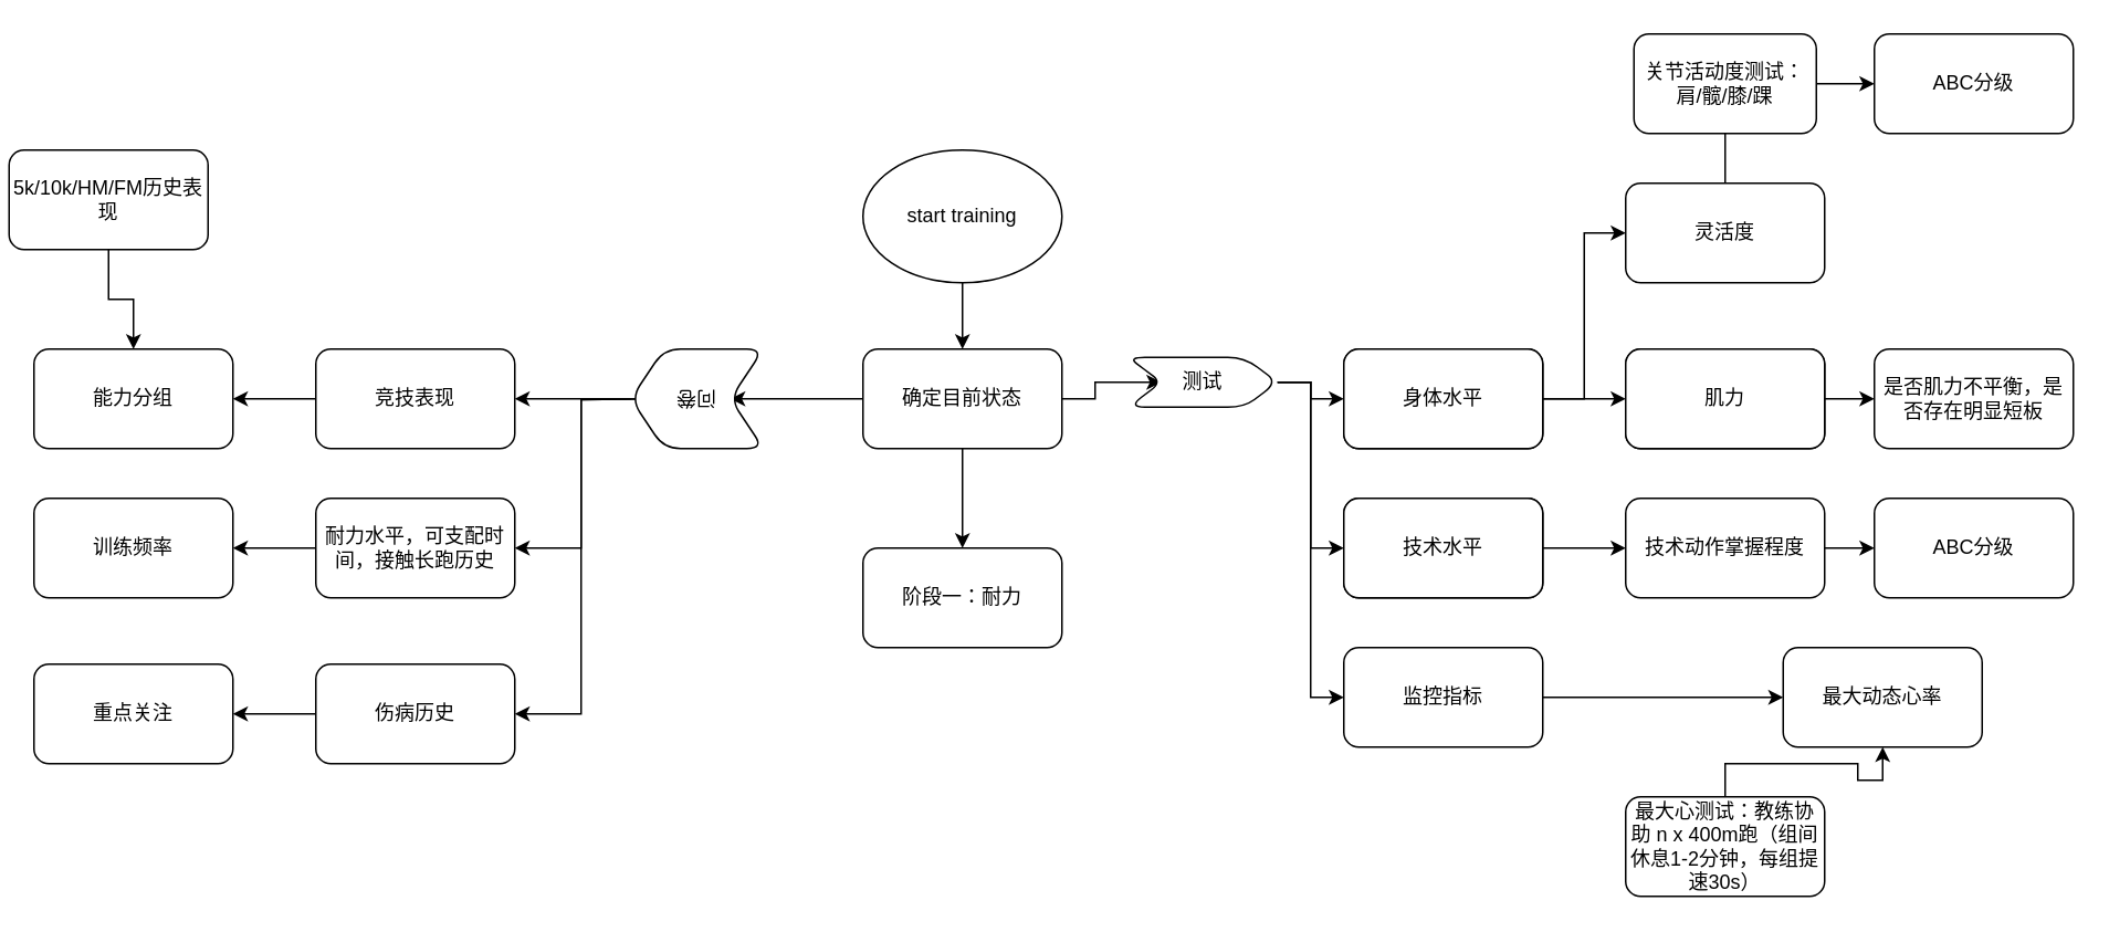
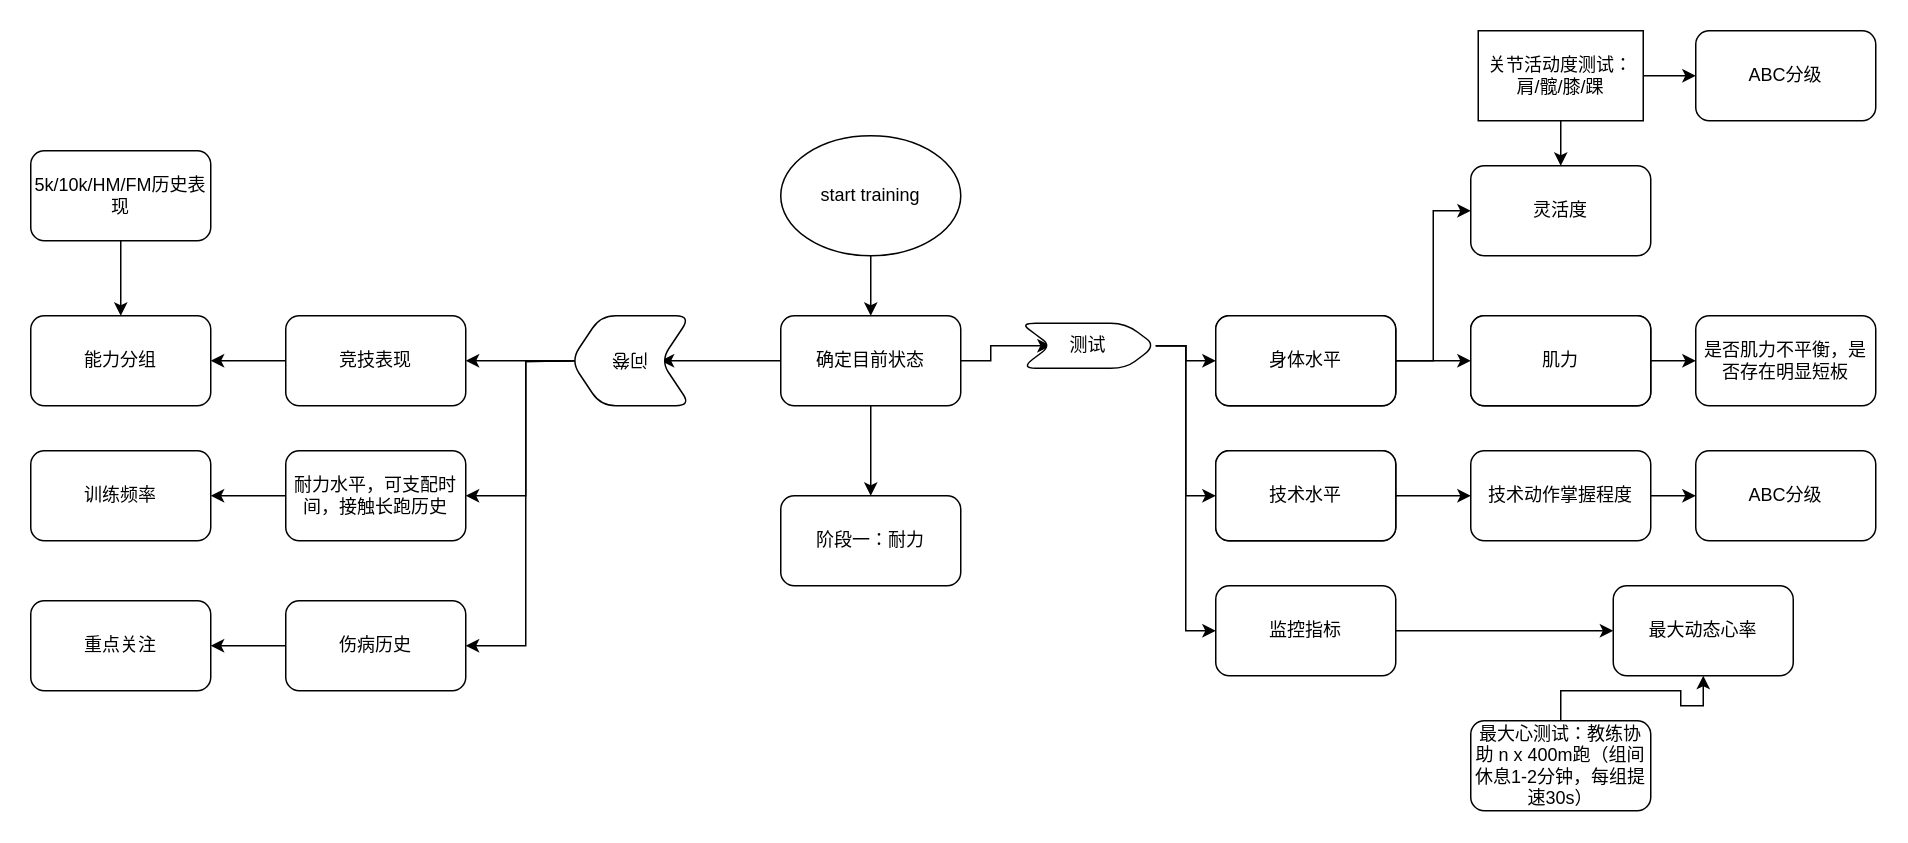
  <mxCell id="0" />
  <mxCell id="1" parent="0" />
  <mxCell id="2" value="" style="edgeStyle=orthogonalEdgeStyle;rounded=0;orthogonalLoop=1;jettySize=auto;html=1;" edge="1" parent="1" source="5" target="14"><mxGeometry relative="1" as="geometry" /></mxCell>
  <mxCell id="3" value="" style="edgeStyle=orthogonalEdgeStyle;rounded=0;orthogonalLoop=1;jettySize=auto;html=1;" edge="1" parent="1" source="5" target="36"><mxGeometry relative="1" as="geometry" /></mxCell>
  <mxCell id="4" value="" style="edgeStyle=orthogonalEdgeStyle;rounded=0;orthogonalLoop=1;jettySize=auto;html=1;" edge="1" parent="1" source="5" target="51"><mxGeometry relative="1" as="geometry" /></mxCell>
  <mxCell id="5" value="确定目前状态" style="rounded=1;whiteSpace=wrap;html=1;" vertex="1" parent="1"><mxGeometry x="520" y="210" width="120" height="60" as="geometry" /></mxCell>
  <mxCell id="6" value="" style="edgeStyle=orthogonalEdgeStyle;rounded=0;orthogonalLoop=1;jettySize=auto;html=1;" edge="1" parent="1" source="7" target="5"><mxGeometry relative="1" as="geometry" /></mxCell>
  <mxCell id="7" value="start training" style="ellipse;whiteSpace=wrap;html=1;" vertex="1" parent="1"><mxGeometry x="520" y="90" width="120" height="80" as="geometry" /></mxCell>
  <mxCell id="8" style="edgeStyle=orthogonalEdgeStyle;rounded=0;orthogonalLoop=1;jettySize=auto;html=1;entryX=1;entryY=0.5;entryDx=0;entryDy=0;" edge="1" parent="1" source="9" target="20"><mxGeometry relative="1" as="geometry" /></mxCell>
  <mxCell id="9" value="竞技表现" style="whiteSpace=wrap;html=1;rounded=1;" vertex="1" parent="1"><mxGeometry x="190" y="210" width="120" height="60" as="geometry" /></mxCell>
  <mxCell id="10" value="" style="edgeStyle=orthogonalEdgeStyle;rounded=0;orthogonalLoop=1;jettySize=auto;html=1;" edge="1" parent="1" source="11" target="12"><mxGeometry relative="1" as="geometry" /></mxCell>
  <mxCell id="11" value="身体水平" style="whiteSpace=wrap;html=1;rounded=1;" vertex="1" parent="1"><mxGeometry x="810" y="210" width="120" height="60" as="geometry" /></mxCell>
  <mxCell id="12" value="肌力" style="whiteSpace=wrap;html=1;rounded=1;" vertex="1" parent="1"><mxGeometry x="980" y="210" width="120" height="60" as="geometry" /></mxCell>
  <mxCell id="13" value="灵活度" style="whiteSpace=wrap;html=1;rounded=1;" vertex="1" parent="1"><mxGeometry x="980" y="110" width="120" height="60" as="geometry" /></mxCell>
  <mxCell id="14" value="阶段一：耐力" style="whiteSpace=wrap;html=1;rounded=1;" vertex="1" parent="1"><mxGeometry x="520" y="330" width="120" height="60" as="geometry" /></mxCell>
  <mxCell id="15" value="技术水平" style="whiteSpace=wrap;html=1;rounded=1;" vertex="1" parent="1"><mxGeometry x="810" y="300" width="120" height="60" as="geometry" /></mxCell>
  <mxCell id="16" value="" style="edgeStyle=orthogonalEdgeStyle;rounded=0;orthogonalLoop=1;jettySize=auto;html=1;" edge="1" parent="1" source="17" target="20"><mxGeometry relative="1" as="geometry" /></mxCell>
- <mxCell id="17" value="5k/10k/HM/FM历史表现" style="whiteSpace=wrap;html=1;rounded=1;" vertex="1" parent="1"><mxGeometry x="5" y="90" width="120" height="60" as="geometry" /></mxCell>
+ <mxCell id="17" value="5k/10k/HM/FM历史表现" style="whiteSpace=wrap;html=1;rounded=1;" vertex="1" parent="1"><mxGeometry x="20" y="100" width="120" height="60" as="geometry" /></mxCell>
  <mxCell id="18" style="edgeStyle=orthogonalEdgeStyle;rounded=0;orthogonalLoop=1;jettySize=auto;html=1;entryX=1;entryY=0.5;entryDx=0;entryDy=0;" edge="1" parent="1" target="22"><mxGeometry relative="1" as="geometry"><mxPoint x="390" y="240" as="sourcePoint" /></mxGeometry></mxCell>
  <mxCell id="19" style="edgeStyle=orthogonalEdgeStyle;rounded=0;orthogonalLoop=1;jettySize=auto;html=1;entryX=1;entryY=0.5;entryDx=0;entryDy=0;" edge="1" parent="1" target="24"><mxGeometry relative="1" as="geometry"><mxPoint x="390" y="240" as="sourcePoint" /></mxGeometry></mxCell>
  <mxCell id="20" value="能力分组" style="whiteSpace=wrap;html=1;rounded=1;" vertex="1" parent="1"><mxGeometry x="20" y="210" width="120" height="60" as="geometry" /></mxCell>
  <mxCell id="21" value="" style="edgeStyle=orthogonalEdgeStyle;rounded=0;orthogonalLoop=1;jettySize=auto;html=1;" edge="1" parent="1" source="22" target="25"><mxGeometry relative="1" as="geometry" /></mxCell>
  <mxCell id="22" value="耐力水平，可支配时间，接触长跑历史" style="whiteSpace=wrap;html=1;rounded=1;" vertex="1" parent="1"><mxGeometry x="190" y="300" width="120" height="60" as="geometry" /></mxCell>
  <mxCell id="23" value="" style="edgeStyle=orthogonalEdgeStyle;rounded=0;orthogonalLoop=1;jettySize=auto;html=1;" edge="1" parent="1" source="24" target="26"><mxGeometry relative="1" as="geometry" /></mxCell>
  <mxCell id="24" value="伤病历史" style="whiteSpace=wrap;html=1;rounded=1;" vertex="1" parent="1"><mxGeometry x="190" y="400" width="120" height="60" as="geometry" /></mxCell>
  <mxCell id="25" value="训练频率" style="whiteSpace=wrap;html=1;rounded=1;" vertex="1" parent="1"><mxGeometry x="20" y="300" width="120" height="60" as="geometry" /></mxCell>
  <mxCell id="26" value="重点关注" style="whiteSpace=wrap;html=1;rounded=1;" vertex="1" parent="1"><mxGeometry x="20" y="400" width="120" height="60" as="geometry" /></mxCell>
  <mxCell id="27" style="edgeStyle=orthogonalEdgeStyle;rounded=0;orthogonalLoop=1;jettySize=auto;html=1;entryX=0;entryY=0.5;entryDx=0;entryDy=0;" edge="1" parent="1" source="28" target="13"><mxGeometry relative="1" as="geometry" /></mxCell>
  <mxCell id="28" value="身体水平" style="whiteSpace=wrap;html=1;rounded=1;" vertex="1" parent="1"><mxGeometry x="810" y="210" width="120" height="60" as="geometry" /></mxCell>
  <mxCell id="29" value="" style="edgeStyle=orthogonalEdgeStyle;rounded=0;orthogonalLoop=1;jettySize=auto;html=1;" edge="1" parent="1" source="30" target="46"><mxGeometry relative="1" as="geometry" /></mxCell>
  <mxCell id="30" value="肌力" style="whiteSpace=wrap;html=1;rounded=1;" vertex="1" parent="1"><mxGeometry x="980" y="210" width="120" height="60" as="geometry" /></mxCell>
  <mxCell id="31" value="" style="edgeStyle=orthogonalEdgeStyle;rounded=0;orthogonalLoop=1;jettySize=auto;html=1;" edge="1" parent="1" source="32" target="48"><mxGeometry relative="1" as="geometry" /></mxCell>
  <mxCell id="32" value="技术水平" style="whiteSpace=wrap;html=1;rounded=1;" vertex="1" parent="1"><mxGeometry x="810" y="300" width="120" height="60" as="geometry" /></mxCell>
  <mxCell id="33" style="edgeStyle=orthogonalEdgeStyle;rounded=0;orthogonalLoop=1;jettySize=auto;html=1;entryX=0;entryY=0.5;entryDx=0;entryDy=0;" edge="1" parent="1" source="36" target="28"><mxGeometry relative="1" as="geometry" /></mxCell>
  <mxCell id="34" style="edgeStyle=orthogonalEdgeStyle;rounded=0;orthogonalLoop=1;jettySize=auto;html=1;entryX=0;entryY=0.5;entryDx=0;entryDy=0;" edge="1" parent="1" source="36" target="32"><mxGeometry relative="1" as="geometry" /></mxCell>
  <mxCell id="35" style="edgeStyle=orthogonalEdgeStyle;rounded=0;orthogonalLoop=1;jettySize=auto;html=1;entryX=0;entryY=0.5;entryDx=0;entryDy=0;" edge="1" parent="1" source="36" target="38"><mxGeometry relative="1" as="geometry" /></mxCell>
  <mxCell id="36" value="测试" style="shape=step;perimeter=stepPerimeter;whiteSpace=wrap;html=1;fixedSize=1;rounded=1;" vertex="1" parent="1"><mxGeometry x="680" y="215" width="90" height="30" as="geometry" /></mxCell>
  <mxCell id="37" value="" style="edgeStyle=orthogonalEdgeStyle;rounded=0;orthogonalLoop=1;jettySize=auto;html=1;" edge="1" parent="1" source="38" target="39"><mxGeometry relative="1" as="geometry" /></mxCell>
  <mxCell id="38" value="监控指标" style="whiteSpace=wrap;html=1;rounded=1;" vertex="1" parent="1"><mxGeometry x="810" y="390" width="120" height="60" as="geometry" /></mxCell>
  <mxCell id="39" value="最大动态心率" style="whiteSpace=wrap;html=1;rounded=1;" vertex="1" parent="1"><mxGeometry x="1075" y="390" width="120" height="60" as="geometry" /></mxCell>
  <mxCell id="40" style="edgeStyle=orthogonalEdgeStyle;rounded=0;orthogonalLoop=1;jettySize=auto;html=1;entryX=0.5;entryY=1;entryDx=0;entryDy=0;" edge="1" parent="1" source="41" target="39"><mxGeometry relative="1" as="geometry" /></mxCell>
  <mxCell id="41" value="最大心测试：教练协助 n x 400m跑（组间休息1-2分钟，每组提速30s）" style="whiteSpace=wrap;html=1;rounded=1;" vertex="1" parent="1"><mxGeometry x="980" y="480" width="120" height="60" as="geometry" /></mxCell>
- <mxCell id="42" value="" style="edgeStyle=orthogonalEdgeStyle;rounded=0;orthogonalLoop=1;jettySize=auto;html=1;endArrow=none;" edge="1" parent="1" source="44" target="13"><mxGeometry relative="1" as="geometry" /></mxCell>
+ <mxCell id="42" value="" style="edgeStyle=orthogonalEdgeStyle;rounded=0;orthogonalLoop=1;jettySize=auto;html=1;" edge="1" parent="1" source="44" target="13"><mxGeometry relative="1" as="geometry" /></mxCell>
  <mxCell id="43" value="" style="edgeStyle=orthogonalEdgeStyle;rounded=0;orthogonalLoop=1;jettySize=auto;html=1;" edge="1" parent="1" source="44" target="45"><mxGeometry relative="1" as="geometry" /></mxCell>
- <mxCell id="44" value="关节活动度测试：肩/髋/膝/踝" style="whiteSpace=wrap;html=1;rounded=1;" vertex="1" parent="1"><mxGeometry x="985" y="20" width="110" height="60" as="geometry" /></mxCell>
+ <mxCell id="44" value="关节活动度测试：肩/髋/膝/踝" style="whiteSpace=wrap;html=1;rounded=0;" vertex="1" parent="1"><mxGeometry x="985" y="20" width="110" height="60" as="geometry" /></mxCell>
  <mxCell id="45" value="ABC分级" style="whiteSpace=wrap;html=1;rounded=1;" vertex="1" parent="1"><mxGeometry x="1130" y="20" width="120" height="60" as="geometry" /></mxCell>
  <mxCell id="46" value="是否肌力不平衡，是否存在明显短板" style="whiteSpace=wrap;html=1;rounded=1;" vertex="1" parent="1"><mxGeometry x="1130" y="210" width="120" height="60" as="geometry" /></mxCell>
  <mxCell id="47" value="" style="edgeStyle=orthogonalEdgeStyle;rounded=0;orthogonalLoop=1;jettySize=auto;html=1;" edge="1" parent="1" source="48" target="49"><mxGeometry relative="1" as="geometry" /></mxCell>
  <mxCell id="48" value="技术动作掌握程度" style="whiteSpace=wrap;html=1;rounded=1;" vertex="1" parent="1"><mxGeometry x="980" y="300" width="120" height="60" as="geometry" /></mxCell>
  <mxCell id="49" value="ABC分级" style="whiteSpace=wrap;html=1;rounded=1;" vertex="1" parent="1"><mxGeometry x="1130" y="300" width="120" height="60" as="geometry" /></mxCell>
  <mxCell id="50" style="edgeStyle=orthogonalEdgeStyle;rounded=0;orthogonalLoop=1;jettySize=auto;html=1;entryX=1;entryY=0.5;entryDx=0;entryDy=0;" edge="1" parent="1" source="51" target="9"><mxGeometry relative="1" as="geometry" /></mxCell>
  <mxCell id="51" value="问卷" style="shape=step;perimeter=stepPerimeter;whiteSpace=wrap;html=1;fixedSize=1;rounded=1;rotation=-180;" vertex="1" parent="1"><mxGeometry x="380" y="210" width="80" height="60" as="geometry" /></mxCell>
